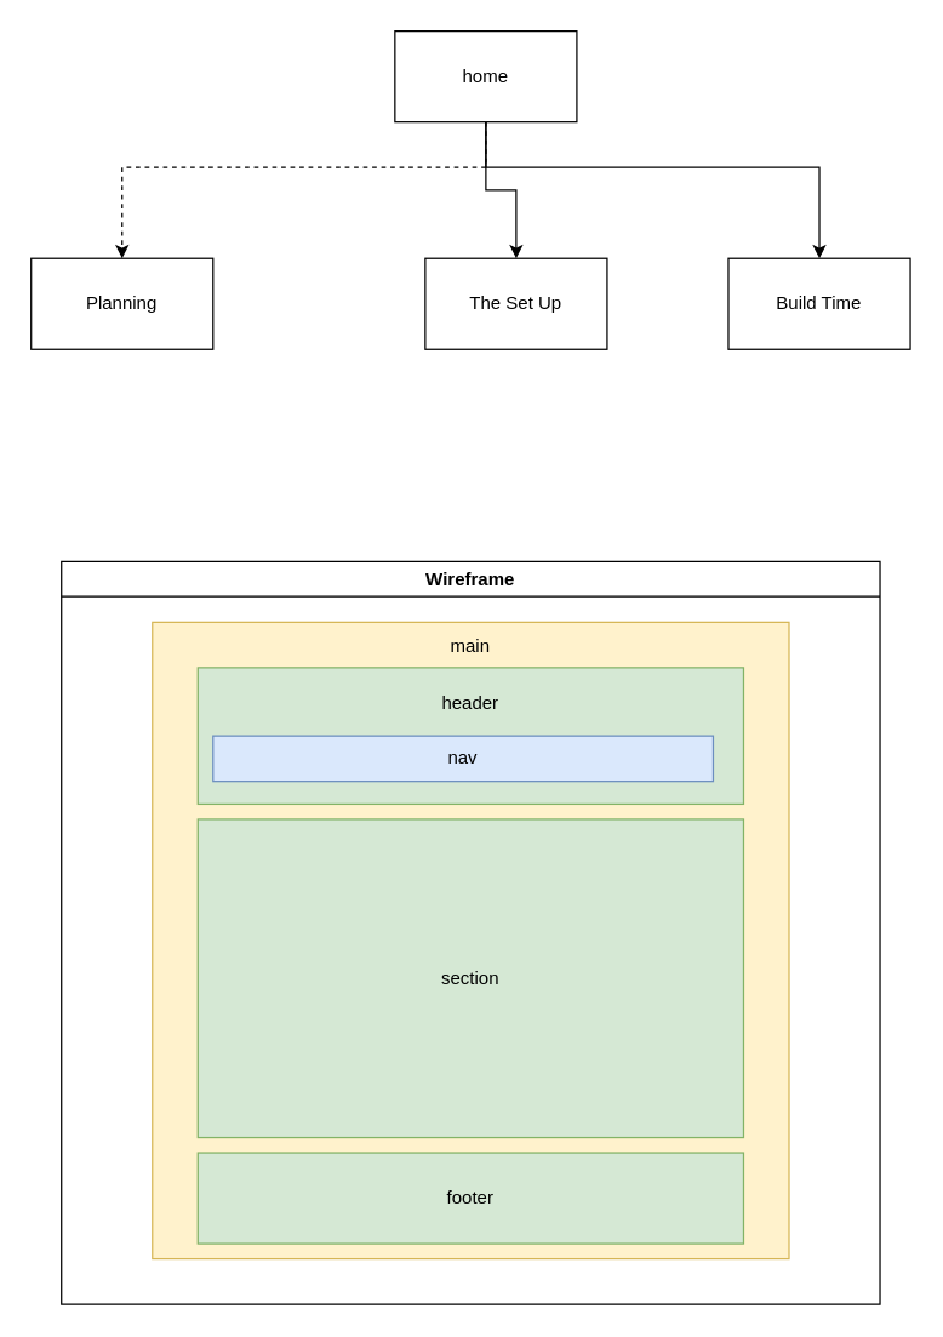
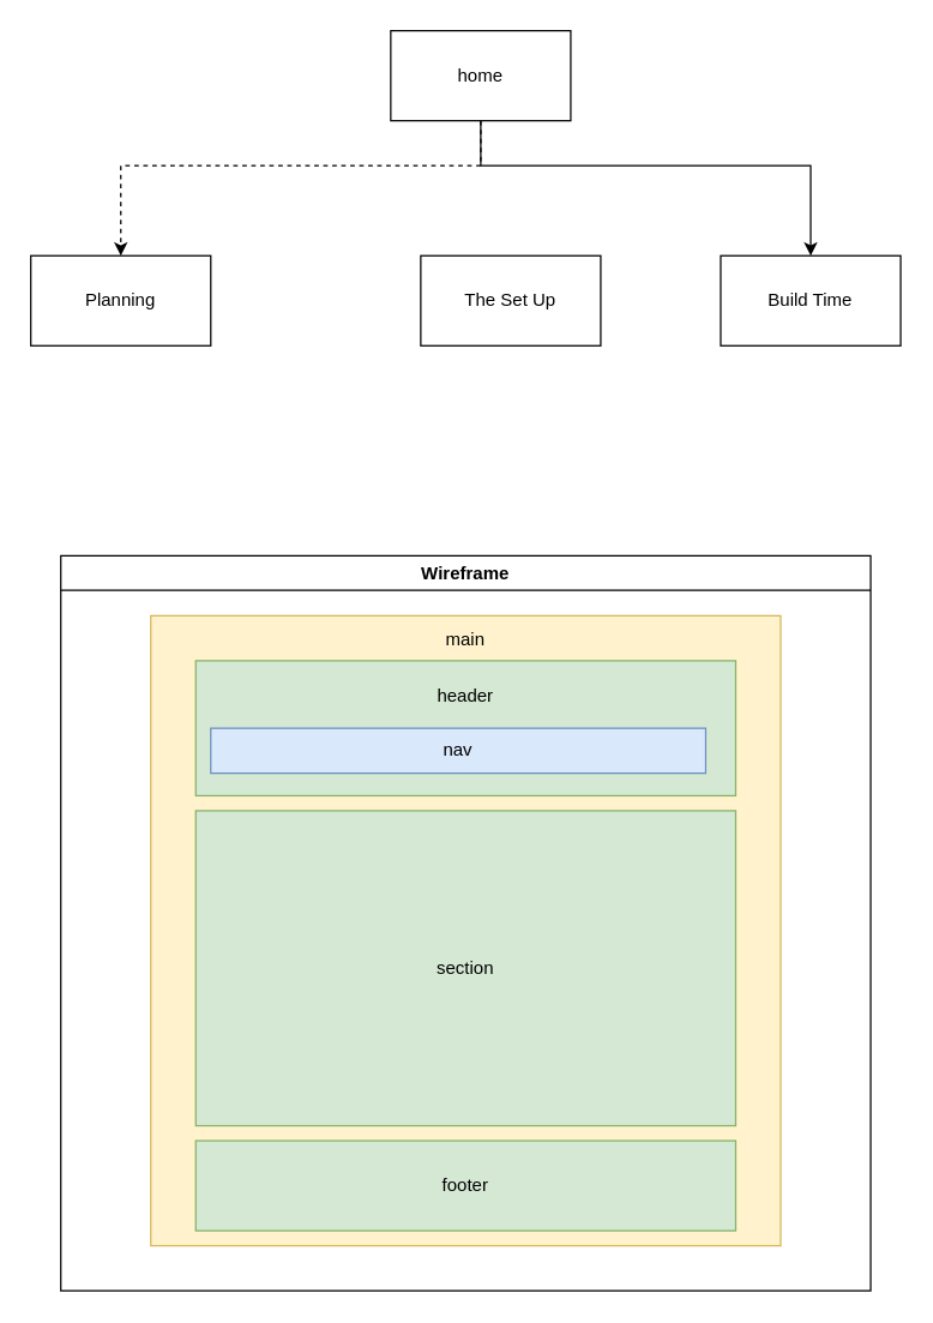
  <mxCell id="0" />
  <mxCell id="1" parent="0" />
  <mxCell id="2" value="" style="edgeStyle=orthogonalEdgeStyle;rounded=0;orthogonalLoop=1;jettySize=auto;html=1;dashed=1;" edge="1" parent="1" source="5" target="6"><mxGeometry relative="1" as="geometry"><Array as="points"><mxPoint x="320" y="110" /><mxPoint x="80" y="110" /></Array></mxGeometry></mxCell>
- <mxCell id="3" value="" style="edgeStyle=orthogonalEdgeStyle;rounded=0;orthogonalLoop=1;jettySize=auto;html=1;" edge="1" parent="1" source="5" target="7"><mxGeometry relative="1" as="geometry" /></mxCell>
  <mxCell id="4" value="" style="edgeStyle=orthogonalEdgeStyle;rounded=0;orthogonalLoop=1;jettySize=auto;html=1;entryX=0.5;entryY=0;entryDx=0;entryDy=0;" edge="1" parent="1" source="5" target="8"><mxGeometry relative="1" as="geometry"><Array as="points"><mxPoint x="320" y="110" /><mxPoint x="540" y="110" /></Array></mxGeometry></mxCell>
  <mxCell id="5" value="home" style="rounded=0;whiteSpace=wrap;html=1;" vertex="1" parent="1"><mxGeometry x="260" y="20" width="120" height="60" as="geometry" /></mxCell>
  <mxCell id="6" value="Planning" style="rounded=0;whiteSpace=wrap;html=1;" vertex="1" parent="1"><mxGeometry x="20" y="170" width="120" height="60" as="geometry" /></mxCell>
  <mxCell id="7" value="The Set Up" style="rounded=0;whiteSpace=wrap;html=1;" vertex="1" parent="1"><mxGeometry x="280" y="170" width="120" height="60" as="geometry" /></mxCell>
  <mxCell id="8" value="Build Time" style="rounded=0;whiteSpace=wrap;html=1;" vertex="1" parent="1"><mxGeometry x="480" y="170" width="120" height="60" as="geometry" /></mxCell>
  <mxCell id="9" value="Wireframe" style="swimlane;whiteSpace=wrap;html=1;" vertex="1" parent="1"><mxGeometry x="40" y="370" width="540" height="490" as="geometry" /></mxCell>
  <mxCell id="10" value="main&lt;div&gt;&lt;br&gt;&lt;/div&gt;&lt;div&gt;&lt;br&gt;&lt;/div&gt;&lt;div&gt;&lt;br&gt;&lt;/div&gt;&lt;div&gt;&lt;br&gt;&lt;/div&gt;&lt;div&gt;&lt;br&gt;&lt;/div&gt;&lt;div&gt;&lt;br&gt;&lt;/div&gt;&lt;div&gt;&lt;br&gt;&lt;/div&gt;&lt;div&gt;&lt;br&gt;&lt;/div&gt;&lt;div&gt;&lt;br&gt;&lt;/div&gt;&lt;div&gt;&lt;br&gt;&lt;/div&gt;&lt;div&gt;&lt;br&gt;&lt;/div&gt;&lt;div&gt;&lt;br&gt;&lt;/div&gt;&lt;div&gt;&lt;br&gt;&lt;/div&gt;&lt;div&gt;&lt;br&gt;&lt;/div&gt;&lt;div&gt;&lt;br&gt;&lt;/div&gt;&lt;div&gt;&lt;br&gt;&lt;/div&gt;&lt;div&gt;&lt;br&gt;&lt;/div&gt;&lt;div&gt;&lt;br&gt;&lt;/div&gt;&lt;div&gt;&lt;br&gt;&lt;/div&gt;&lt;div&gt;&lt;br&gt;&lt;/div&gt;&lt;div&gt;&lt;br&gt;&lt;/div&gt;&lt;div&gt;&lt;br&gt;&lt;/div&gt;&lt;div&gt;&lt;br&gt;&lt;/div&gt;&lt;div&gt;&lt;br&gt;&lt;/div&gt;&lt;div&gt;&lt;br&gt;&lt;/div&gt;&lt;div&gt;&lt;br&gt;&lt;/div&gt;&lt;div&gt;&lt;br&gt;&lt;/div&gt;" style="rounded=0;whiteSpace=wrap;html=1;fillColor=#fff2cc;strokeColor=#d6b656;" vertex="1" parent="9"><mxGeometry x="60" y="40" width="420" height="420" as="geometry" /></mxCell>
  <mxCell id="11" value="header&lt;div&gt;&lt;br&gt;&lt;/div&gt;&lt;div&gt;&lt;br&gt;&lt;/div&gt;&lt;div&gt;&lt;br&gt;&lt;/div&gt;" style="rounded=0;whiteSpace=wrap;html=1;fillColor=#d5e8d4;strokeColor=#82b366;" vertex="1" parent="9"><mxGeometry x="90" y="70" width="360" height="90" as="geometry" /></mxCell>
  <mxCell id="12" value="nav" style="rounded=0;whiteSpace=wrap;html=1;fillColor=#dae8fc;strokeColor=#6c8ebf;" vertex="1" parent="9"><mxGeometry x="100" y="115" width="330" height="30" as="geometry" /></mxCell>
  <mxCell id="13" value="section" style="rounded=0;whiteSpace=wrap;html=1;fillColor=#d5e8d4;strokeColor=#82b366;" vertex="1" parent="9"><mxGeometry x="90" y="170" width="360" height="210" as="geometry" /></mxCell>
  <mxCell id="14" value="footer" style="rounded=0;whiteSpace=wrap;html=1;fillColor=#d5e8d4;strokeColor=#82b366;" vertex="1" parent="9"><mxGeometry x="90" y="390" width="360" height="60" as="geometry" /></mxCell>
